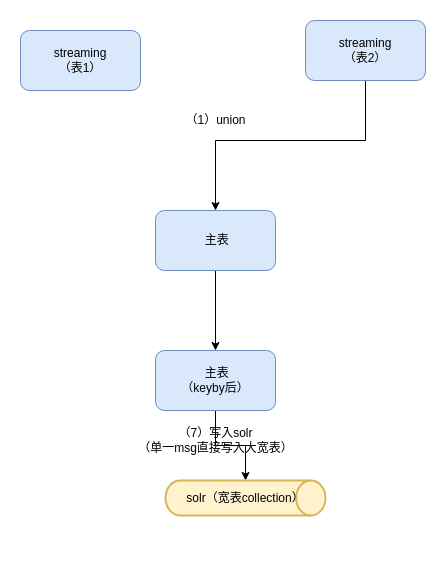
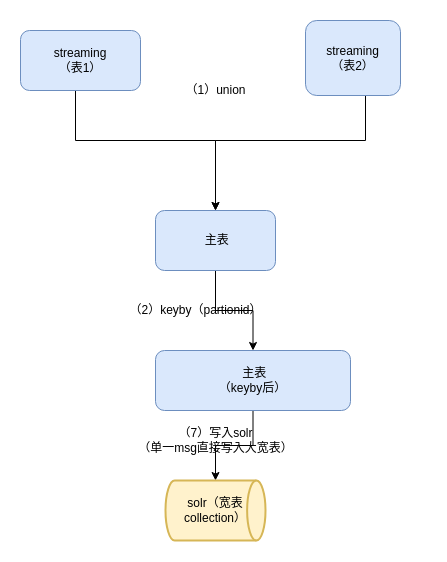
  <mxCell id="0" />
  <mxCell id="1" parent="0" />
+ <mxCell id="2" value="" style="edgeStyle=orthogonalEdgeStyle;rounded=0;orthogonalLoop=1;jettySize=auto;html=1;" edge="1" parent="1" source="3" target="7"><mxGeometry relative="1" as="geometry"><Array as="points"><mxPoint x="75" y="140" /><mxPoint x="215" y="140" /></Array></mxGeometry></mxCell>
  <mxCell id="3" value="streaming&lt;br&gt;（表1）" style="rounded=1;whiteSpace=wrap;html=1;fillColor=#dae8fc;strokeColor=#6c8ebf;" vertex="1" parent="1"><mxGeometry x="20" y="30" width="120" height="60" as="geometry" /></mxCell>
  <mxCell id="4" style="edgeStyle=orthogonalEdgeStyle;rounded=0;orthogonalLoop=1;jettySize=auto;html=1;" edge="1" parent="1" source="5"><mxGeometry relative="1" as="geometry"><mxPoint x="215" y="210" as="targetPoint" /><Array as="points"><mxPoint x="365" y="140" /><mxPoint x="215" y="140" /></Array></mxGeometry></mxCell>
- <mxCell id="5" value="streaming&lt;br&gt;（表2）" style="rounded=1;whiteSpace=wrap;html=1;fillColor=#dae8fc;strokeColor=#6c8ebf;" vertex="1" parent="1"><mxGeometry x="305" y="20" width="120" height="60" as="geometry" /></mxCell>
+ <mxCell id="5" value="streaming&lt;br&gt;（表2）" style="rounded=1;whiteSpace=wrap;html=1;fillColor=#dae8fc;strokeColor=#6c8ebf;" vertex="1" parent="1"><mxGeometry x="305" y="20" width="95" height="75" as="geometry" /></mxCell>
  <mxCell id="6" value="" style="edgeStyle=orthogonalEdgeStyle;rounded=0;orthogonalLoop=1;jettySize=auto;html=1;" edge="1" parent="1" source="7" target="9"><mxGeometry relative="1" as="geometry" /></mxCell>
  <mxCell id="7" value="&amp;nbsp;主表" style="whiteSpace=wrap;html=1;rounded=1;fillColor=#dae8fc;strokeColor=#6c8ebf;" vertex="1" parent="1"><mxGeometry x="155" y="210" width="120" height="60" as="geometry" /></mxCell>
  <mxCell id="8" style="edgeStyle=orthogonalEdgeStyle;rounded=0;orthogonalLoop=1;jettySize=auto;html=1;entryX=0.5;entryY=0;entryDx=0;entryDy=0;entryPerimeter=0;" edge="1" parent="1" source="9" target="12"><mxGeometry relative="1" as="geometry" /></mxCell>
- <mxCell id="9" value="&lt;span&gt;&amp;nbsp;主表&lt;br&gt;（keyby后）&lt;br&gt;&lt;/span&gt;" style="whiteSpace=wrap;html=1;rounded=1;fillColor=#dae8fc;strokeColor=#6c8ebf;" vertex="1" parent="1"><mxGeometry x="155" y="350" width="120" height="60" as="geometry" /></mxCell>
- <mxCell id="10" value="（1）union" style="text;html=1;align=center;verticalAlign=middle;resizable=0;points=[];autosize=1;strokeColor=none;fillColor=none;" vertex="1" parent="1"><mxGeometry x="175" y="110" width="80" height="20" as="geometry" /></mxCell>
- <mxCell id="12" value="solr（宽表collection）" style="strokeWidth=2;html=1;shape=mxgraph.flowchart.direct_data;whiteSpace=wrap;fillColor=#fff2cc;strokeColor=#d6b656;" vertex="1" parent="1"><mxGeometry x="165" y="480" width="160" height="35" as="geometry" /></mxCell>
+ <mxCell id="9" value="&lt;span&gt;&amp;nbsp;主表&lt;br&gt;（keyby后）&lt;br&gt;&lt;/span&gt;" style="whiteSpace=wrap;html=1;rounded=1;fillColor=#dae8fc;strokeColor=#6c8ebf;" vertex="1" parent="1"><mxGeometry x="155" y="350" width="195" height="60" as="geometry" /></mxCell>
+ <mxCell id="10" value="（1）union" style="text;html=1;align=center;verticalAlign=middle;resizable=0;points=[];autosize=1;strokeColor=none;fillColor=none;" vertex="1" parent="1"><mxGeometry x="175" y="80" width="80" height="20" as="geometry" /></mxCell>
+ <mxCell id="11" value="（2）keyby（partionid）" style="text;html=1;align=center;verticalAlign=middle;resizable=0;points=[];autosize=1;strokeColor=none;fillColor=none;" vertex="1" parent="1"><mxGeometry x="120" y="300" width="150" height="20" as="geometry" /></mxCell>
+ <mxCell id="12" value="solr（宽表collection）" style="strokeWidth=2;html=1;shape=mxgraph.flowchart.direct_data;whiteSpace=wrap;fillColor=#fff2cc;strokeColor=#d6b656;" vertex="1" parent="1"><mxGeometry x="165" y="480" width="100" height="60" as="geometry" /></mxCell>
  <mxCell id="13" value="（7）写入solr&lt;br&gt;（单一msg直接写入大宽表）" style="text;html=1;align=center;verticalAlign=middle;resizable=0;points=[];autosize=1;strokeColor=none;fillColor=none;" vertex="1" parent="1"><mxGeometry x="130" y="425" width="170" height="30" as="geometry" /></mxCell>
